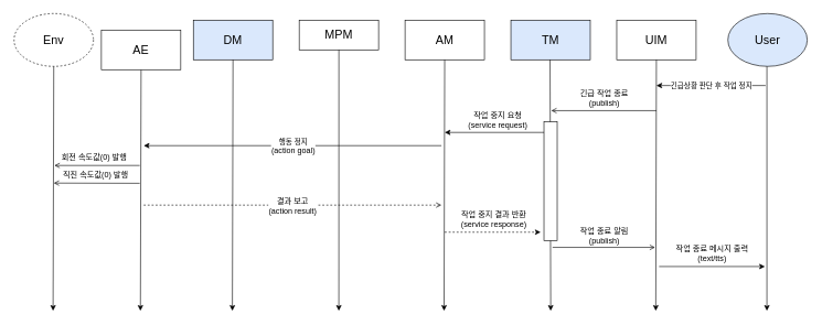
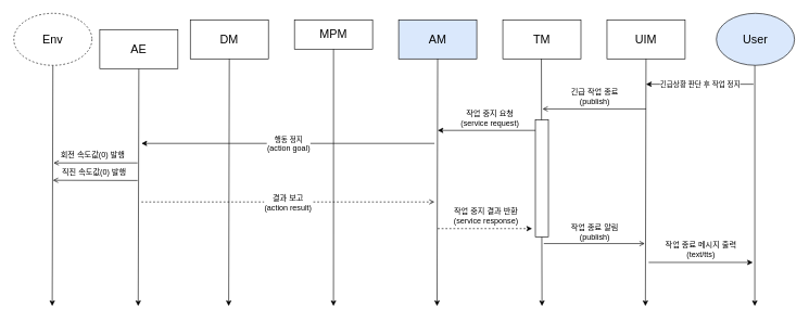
  <mxCell id="0" />
  <mxCell id="1" parent="0" />
  <mxCell id="2" value="&lt;font style=&quot;font-size: 18px;&quot;&gt;Env&lt;/font&gt;" style="ellipse;whiteSpace=wrap;html=1;dashed=1;" vertex="1" parent="1"><mxGeometry x="20" y="20" width="120" height="80" as="geometry" /></mxCell>
- <mxCell id="3" value="&lt;font style=&quot;font-size: 18px;&quot;&gt;DM&lt;/font&gt;" style="rounded=0;whiteSpace=wrap;html=1;fillColor=#dae8fc;" vertex="1" parent="1"><mxGeometry x="291" y="30" width="120" height="60" as="geometry" /></mxCell>
+ <mxCell id="3" value="&lt;font style=&quot;font-size: 18px;&quot;&gt;DM&lt;/font&gt;" style="rounded=0;whiteSpace=wrap;html=1;" vertex="1" parent="1"><mxGeometry x="291" y="30" width="120" height="60" as="geometry" /></mxCell>
  <mxCell id="4" value="&lt;font style=&quot;font-size: 18px;&quot;&gt;MPM&lt;/font&gt;" style="rounded=0;whiteSpace=wrap;html=1;" vertex="1" parent="1"><mxGeometry x="451" y="30" width="120" height="45" as="geometry" /></mxCell>
- <mxCell id="5" value="&lt;font style=&quot;font-size: 18px;&quot;&gt;AM&lt;/font&gt;" style="rounded=0;whiteSpace=wrap;html=1;" vertex="1" parent="1"><mxGeometry x="611" y="30" width="120" height="60" as="geometry" /></mxCell>
- <mxCell id="6" value="&lt;font style=&quot;font-size: 18px;&quot;&gt;TM&lt;/font&gt;" style="rounded=0;whiteSpace=wrap;html=1;fillColor=#dae8fc;" vertex="1" parent="1"><mxGeometry x="771" y="30" width="120" height="60" as="geometry" /></mxCell>
+ <mxCell id="5" value="&lt;font style=&quot;font-size: 18px;&quot;&gt;AM&lt;/font&gt;" style="rounded=0;whiteSpace=wrap;html=1;fillColor=#dae8fc;" vertex="1" parent="1"><mxGeometry x="611" y="30" width="120" height="60" as="geometry" /></mxCell>
+ <mxCell id="6" value="&lt;font style=&quot;font-size: 18px;&quot;&gt;TM&lt;/font&gt;" style="rounded=0;whiteSpace=wrap;html=1;" vertex="1" parent="1"><mxGeometry x="771" y="30" width="120" height="60" as="geometry" /></mxCell>
  <mxCell id="7" value="&lt;font style=&quot;font-size: 18px;&quot;&gt;UIM&lt;/font&gt;" style="rounded=0;whiteSpace=wrap;html=1;" vertex="1" parent="1"><mxGeometry x="931" y="30" width="120" height="60" as="geometry" /></mxCell>
  <mxCell id="8" value="&lt;font style=&quot;font-size: 18px;&quot;&gt;User&lt;/font&gt;" style="ellipse;whiteSpace=wrap;html=1;fillColor=#dae8fc;" vertex="1" parent="1"><mxGeometry x="1099" y="20" width="120" height="80" as="geometry" /></mxCell>
  <mxCell id="9" value="" style="endArrow=classic;html=1;rounded=0;exitX=0.5;exitY=1;exitDx=0;exitDy=0;" edge="1" parent="1" source="2"><mxGeometry width="50" height="50" relative="1" as="geometry"><mxPoint x="79.94" y="90" as="sourcePoint" /><mxPoint x="79" y="470" as="targetPoint" /></mxGeometry></mxCell>
  <mxCell id="10" value="" style="endArrow=classic;html=1;rounded=0;" edge="1" parent="1"><mxGeometry width="50" height="50" relative="1" as="geometry"><mxPoint x="350.94" y="90" as="sourcePoint" /><mxPoint x="350" y="470" as="targetPoint" /></mxGeometry></mxCell>
  <mxCell id="11" value="" style="endArrow=classic;html=1;rounded=0;" edge="1" parent="1"><mxGeometry width="50" height="50" relative="1" as="geometry"><mxPoint x="670.94" y="90" as="sourcePoint" /><mxPoint x="670" y="470" as="targetPoint" /></mxGeometry></mxCell>
  <mxCell id="12" value="" style="endArrow=classic;html=1;rounded=0;" edge="1" parent="1"><mxGeometry width="50" height="50" relative="1" as="geometry"><mxPoint x="990.94" y="90" as="sourcePoint" /><mxPoint x="990" y="470" as="targetPoint" /></mxGeometry></mxCell>
  <mxCell id="13" value="" style="endArrow=classic;html=1;rounded=0;" edge="1" parent="1"><mxGeometry width="50" height="50" relative="1" as="geometry"><mxPoint x="1158" y="100" as="sourcePoint" /><mxPoint x="1158" y="470" as="targetPoint" /></mxGeometry></mxCell>
  <mxCell id="14" value="" style="endArrow=classic;html=1;rounded=0;startArrow=none;startFill=0;endFill=1;" edge="1" parent="1"><mxGeometry width="50" height="50" relative="1" as="geometry"><mxPoint x="830.236" y="90" as="sourcePoint" /><mxPoint x="831.176" y="470" as="targetPoint" /></mxGeometry></mxCell>
  <mxCell id="15" value="" style="endArrow=classic;endSize=6;html=1;rounded=0;endFill=1;" edge="1" parent="1"><mxGeometry x="0.03" y="-10" width="160" relative="1" as="geometry"><mxPoint x="1156" y="129" as="sourcePoint" /><mxPoint x="991" y="129" as="targetPoint" /><mxPoint as="offset" /></mxGeometry></mxCell>
  <mxCell id="16" value="긴급상황 판단 후 작업 정지" style="edgeLabel;html=1;align=center;verticalAlign=middle;resizable=0;points=[];" connectable="0" vertex="1" parent="15"><mxGeometry relative="1" as="geometry"><mxPoint as="offset" /></mxGeometry></mxCell>
  <mxCell id="17" value="" style="endArrow=open;endSize=6;html=1;rounded=0;endFill=0;startSize=6;" edge="1" parent="1"><mxGeometry x="0.031" y="-20" width="160" relative="1" as="geometry"><mxPoint x="991" y="167" as="sourcePoint" /><mxPoint x="832" y="167" as="targetPoint" /><mxPoint as="offset" /></mxGeometry></mxCell>
  <mxCell id="18" value="긴급 작업 종료&lt;br style=&quot;border-color: var(--border-color); font-size: 12px;&quot;&gt;(publish)" style="edgeLabel;html=1;align=center;verticalAlign=middle;resizable=0;points=[];fontSize=12;" connectable="0" vertex="1" parent="17"><mxGeometry relative="1" as="geometry"><mxPoint y="-20" as="offset" /></mxGeometry></mxCell>
  <mxCell id="19" value="" style="endArrow=open;endSize=6;html=1;rounded=0;endFill=0;startSize=6;" edge="1" parent="1"><mxGeometry y="-20" width="160" relative="1" as="geometry"><mxPoint x="834" y="374" as="sourcePoint" /><mxPoint x="989" y="374" as="targetPoint" /><mxPoint as="offset" /><Array as="points" /></mxGeometry></mxCell>
  <mxCell id="20" value="작업 종료 알림&lt;br style=&quot;border-color: var(--border-color); font-size: 12px;&quot;&gt;(publish)" style="edgeLabel;html=1;align=center;verticalAlign=middle;resizable=0;points=[];fontSize=12;" connectable="0" vertex="1" parent="19"><mxGeometry relative="1" as="geometry"><mxPoint x="-1" y="-18" as="offset" /></mxGeometry></mxCell>
  <mxCell id="21" value="" style="endArrow=classic;html=1;rounded=0;endFill=1;exitX=0.5;exitY=1;exitDx=0;exitDy=0;" edge="1" parent="1" source="4"><mxGeometry width="50" height="50" relative="1" as="geometry"><mxPoint x="506" y="90" as="sourcePoint" /><mxPoint x="510.94" y="470" as="targetPoint" /></mxGeometry></mxCell>
  <mxCell id="22" value="" style="endArrow=classic;endSize=6;html=1;rounded=0;endFill=1;startSize=6;" edge="1" parent="1"><mxGeometry x="0.031" y="-20" width="160" relative="1" as="geometry"><mxPoint x="830" y="200" as="sourcePoint" /><mxPoint x="671" y="200" as="targetPoint" /><mxPoint as="offset" /></mxGeometry></mxCell>
  <mxCell id="23" value="작업 중지 요청&lt;br&gt;(service request)" style="edgeLabel;html=1;align=center;verticalAlign=middle;resizable=0;points=[];fontSize=12;" connectable="0" vertex="1" parent="22"><mxGeometry relative="1" as="geometry"><mxPoint y="-20" as="offset" /></mxGeometry></mxCell>
  <mxCell id="24" value="" style="endArrow=classic;endSize=6;html=1;rounded=0;endFill=1;dashed=1;startSize=6;" edge="1" parent="1"><mxGeometry y="-20" width="160" relative="1" as="geometry"><mxPoint x="671" y="351" as="sourcePoint" /><mxPoint x="816" y="351" as="targetPoint" /><mxPoint as="offset" /><Array as="points" /></mxGeometry></mxCell>
  <mxCell id="25" value="작업 중지 결과 반환&lt;br style=&quot;border-color: var(--border-color);&quot;&gt;(service response)" style="edgeLabel;html=1;align=center;verticalAlign=middle;resizable=0;points=[];fontSize=12;" connectable="0" vertex="1" parent="24"><mxGeometry relative="1" as="geometry"><mxPoint y="-21" as="offset" /></mxGeometry></mxCell>
  <mxCell id="26" value="" style="endArrow=classic;endSize=6;html=1;rounded=0;endFill=1;startSize=6;" edge="1" parent="1"><mxGeometry y="-20" width="160" relative="1" as="geometry"><mxPoint x="995" y="403" as="sourcePoint" /><mxPoint x="1155" y="403" as="targetPoint" /><mxPoint as="offset" /><Array as="points" /></mxGeometry></mxCell>
  <mxCell id="27" value="작업 종료 메시지 출력&lt;br&gt;(text/tts)" style="edgeLabel;html=1;align=center;verticalAlign=middle;resizable=0;points=[];fontSize=12;" connectable="0" vertex="1" parent="26"><mxGeometry relative="1" as="geometry"><mxPoint x="-1" y="-21" as="offset" /></mxGeometry></mxCell>
  <mxCell id="28" value="" style="endArrow=open;html=1;rounded=0;endFill=0;" edge="1" parent="1"><mxGeometry width="50" height="50" relative="1" as="geometry"><mxPoint x="210" y="250" as="sourcePoint" /><mxPoint x="81" y="250.003" as="targetPoint" /></mxGeometry></mxCell>
  <mxCell id="29" value="회전 속도값(0) 발행" style="edgeLabel;html=1;align=center;verticalAlign=middle;resizable=0;points=[];fontSize=12;" connectable="0" vertex="1" parent="28"><mxGeometry relative="1" as="geometry"><mxPoint x="-5" y="-13" as="offset" /></mxGeometry></mxCell>
  <mxCell id="30" value="" style="endArrow=open;html=1;rounded=0;endFill=0;" edge="1" parent="1"><mxGeometry width="50" height="50" relative="1" as="geometry"><mxPoint x="210" y="277" as="sourcePoint" /><mxPoint x="80" y="276.673" as="targetPoint" /></mxGeometry></mxCell>
  <mxCell id="31" value="직진 속도값(0) 발행&amp;nbsp; &amp;nbsp;" style="edgeLabel;html=1;align=center;verticalAlign=middle;resizable=0;points=[];fontSize=12;" connectable="0" vertex="1" parent="30"><mxGeometry relative="1" as="geometry"><mxPoint x="2" y="-13" as="offset" /></mxGeometry></mxCell>
  <mxCell id="32" value="" style="endArrow=classic;html=1;rounded=0;exitX=0.5;exitY=1;exitDx=0;exitDy=0;" edge="1" parent="1" source="38"><mxGeometry width="50" height="50" relative="1" as="geometry"><mxPoint x="211.44" y="100" as="sourcePoint" /><mxPoint x="211" y="470" as="targetPoint" /></mxGeometry></mxCell>
  <mxCell id="33" value="" style="endArrow=classic;endSize=6;html=1;rounded=0;endFill=1;startSize=6;" edge="1" parent="1"><mxGeometry x="0.031" y="-20" width="160" relative="1" as="geometry"><mxPoint x="666" y="220" as="sourcePoint" /><mxPoint x="216" y="220" as="targetPoint" /><mxPoint as="offset" /></mxGeometry></mxCell>
  <mxCell id="34" value="행동 정지&lt;br style=&quot;border-color: var(--border-color); font-size: 12px;&quot;&gt;&lt;span style=&quot;font-size: 12px;&quot;&gt;(action goal)&lt;/span&gt;" style="edgeLabel;html=1;align=center;verticalAlign=middle;resizable=0;points=[];" connectable="0" vertex="1" parent="33"><mxGeometry relative="1" as="geometry"><mxPoint as="offset" /></mxGeometry></mxCell>
  <mxCell id="35" value="" style="endArrow=open;html=1;rounded=0;endFill=0;dashed=1;" edge="1" parent="1"><mxGeometry width="50" height="50" relative="1" as="geometry"><mxPoint x="216" y="310.002" as="sourcePoint" /><mxPoint x="666" y="310" as="targetPoint" /></mxGeometry></mxCell>
  <mxCell id="36" value="&lt;p style=&quot;margin-top: 0pt; margin-bottom: 0pt; margin-left: 0in; direction: ltr; unicode-bidi: embed; font-size: 12px;&quot;&gt;&lt;br&gt;&lt;/p&gt;" style="edgeLabel;html=1;align=center;verticalAlign=middle;resizable=0;points=[];fontSize=12;" connectable="0" vertex="1" parent="35"><mxGeometry relative="1" as="geometry"><mxPoint x="-6" y="-17" as="offset" /></mxGeometry></mxCell>
  <mxCell id="37" value="&lt;p style=&quot;border-color: var(--border-color); font-size: 12px; margin-top: 0pt; margin-bottom: 0pt; margin-left: 0in; direction: ltr; unicode-bidi: embed;&quot;&gt;결과 보고&lt;/p&gt;&lt;p style=&quot;border-color: var(--border-color); font-size: 12px; margin-top: 0pt; margin-bottom: 0pt; margin-left: 0in; direction: ltr; unicode-bidi: embed;&quot;&gt;(action result)&lt;/p&gt;" style="edgeLabel;html=1;align=center;verticalAlign=middle;resizable=0;points=[];" connectable="0" vertex="1" parent="35"><mxGeometry relative="1" as="geometry"><mxPoint as="offset" /></mxGeometry></mxCell>
  <mxCell id="38" value="&lt;span style=&quot;font-size: 18px;&quot;&gt;AE&lt;/span&gt;" style="rounded=0;whiteSpace=wrap;html=1;" vertex="1" parent="1"><mxGeometry x="152" y="45" width="120" height="60" as="geometry" /></mxCell>
  <mxCell id="39" value="" style="rounded=0;whiteSpace=wrap;html=1;" vertex="1" parent="1"><mxGeometry x="821" y="184" width="20" height="180" as="geometry" /></mxCell>
